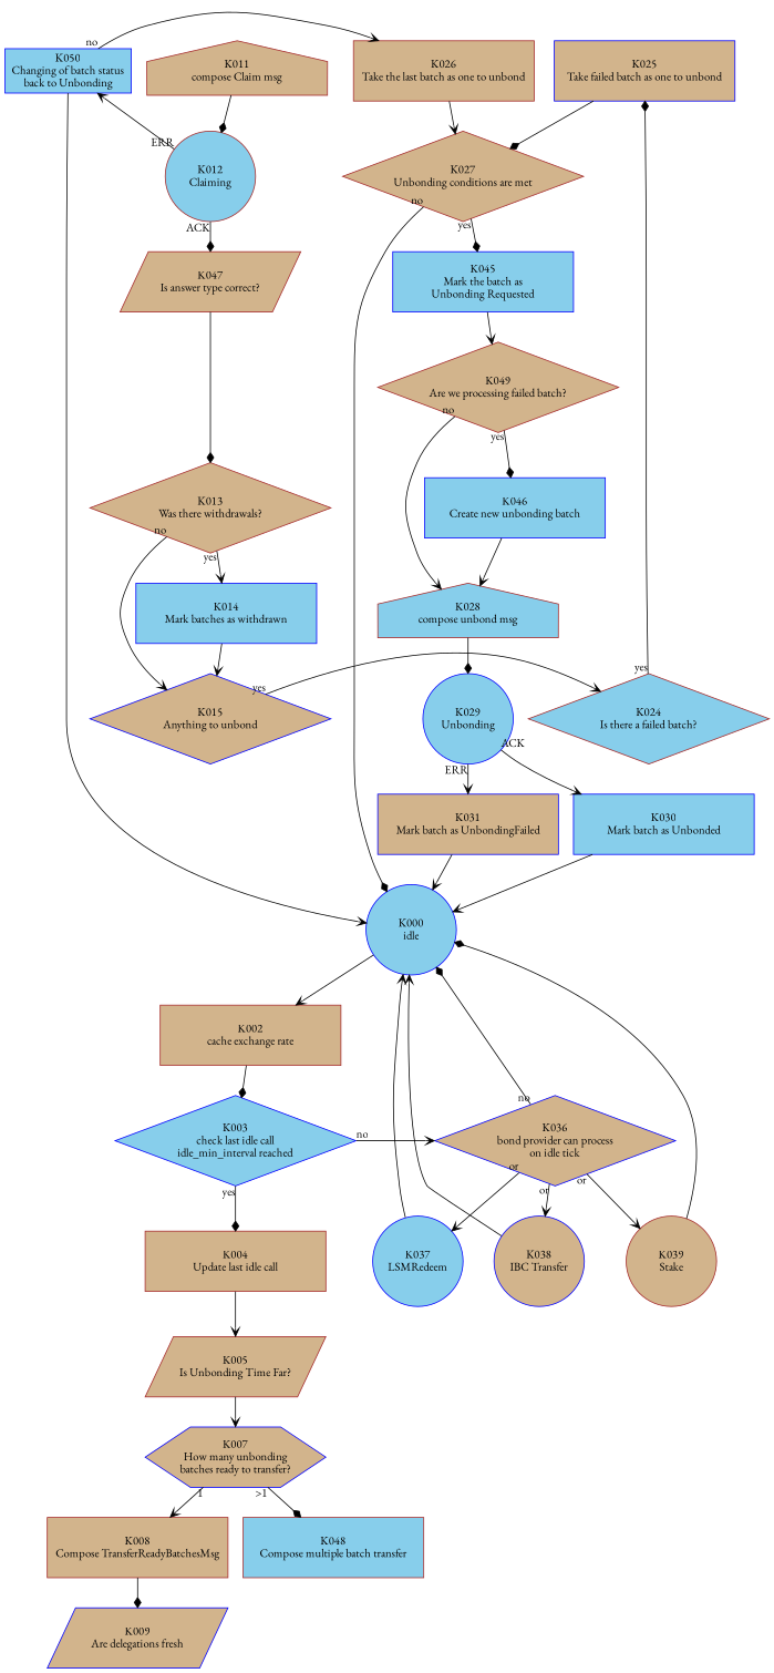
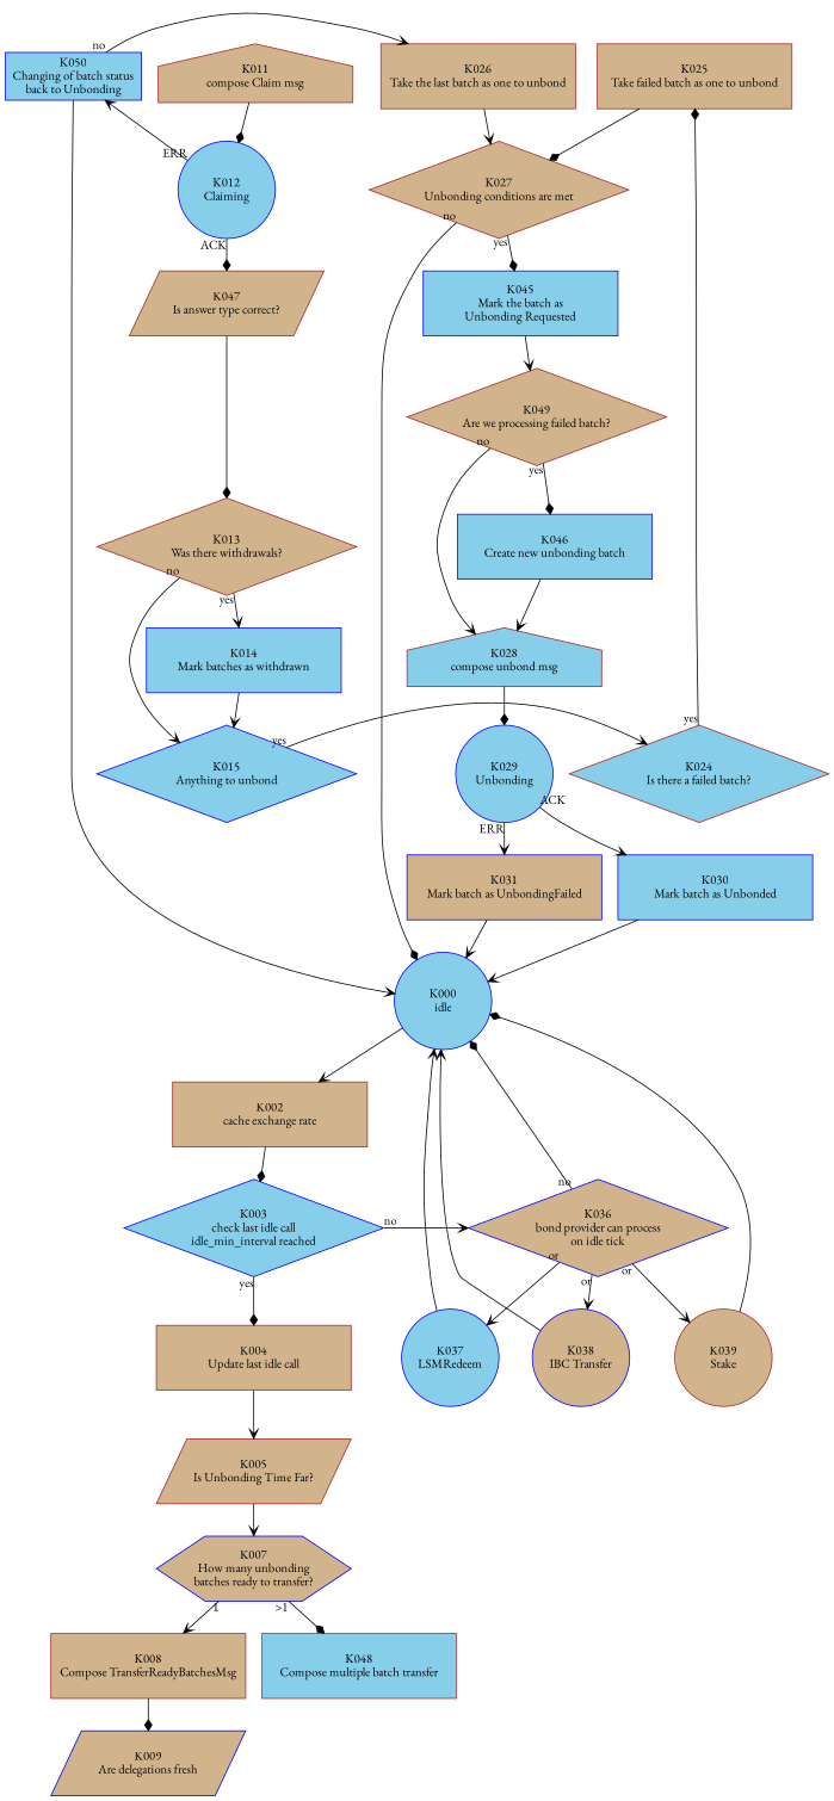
  digraph {
    fontname="EB Garamond"
    rankdir=TB
    node [color=brown fillcolor=tan fixedsize=true fontname="EB Garamond" shape=box style=filled]
    edge [arrowhead=vee fontname="EB Garamond"]
    n1 [color=blue fillcolor=skyblue height=1.5 label="K000\nidle" shape=circle width=1.5]
    n2 [height=1 label="K002\ncache exchange rate" width=3]
    n3 [color=blue fillcolor=skyblue height=1.5 label="K003\ncheck last idle call\nidle_min_interval reached" shape=diamond width=4]
    n4 [color=blue height=1.5 label="K036\nbond provider can process\non idle tick" shape=diamond width=4]
    n5 [height=1 label="K004\nUpdate last idle call" width=3]
    n6 [color=blue fillcolor=skyblue height=1.5 label="K037\nLSMRedeem" shape=circle width=1.5]
    n7 [color=blue height=1.5 label="K038\nIBC Transfer" shape=circle width=1.5]
    n8 [height=1.5 label="K039\nStake" shape=circle width=1.5]
    n9 [height=1 label="K005\nIs Unbonding Time Far?" shape=polygon sides=4 skew=.4 width=3]
    n10 [color=blue height=1 label="K007\nHow many unbonding\nbatches ready to transfer?" shape=hexagon width=3]
    n11 [height=1 label="K008\nCompose TransferReadyBatchesMsg" width=3]
    n12 [fillcolor=skyblue height=1 label="K048\nCompose multiple batch transfer" width=3]
    n13 [color=blue height=1 label="K009\nAre delegations fresh" shape=polygon sides=4 skew=.4 width=3]
-   n14 [color=blue height=1.5 label="K015\nAnything to unbond" shape=diamond width=4]
+   n14 [color=blue fillcolor=skyblue height=1.5 label="K015\nAnything to unbond" shape=diamond width=4]
    n15 [fillcolor=skyblue height=1.5 label="K024\nIs there a failed batch?" shape=diamond width=4]
    n16 [height=1 label="K011\ncompose Claim msg" shape=house width=3]
-   n17 [color=blue height=1 label="K025\nTake failed batch as one to unbond" width=3]
+   n17 [height=1 label="K025\nTake failed batch as one to unbond" width=3]
    n18 [height=1 label="K026\nTake the last batch as one to unbond" width=3]
    n19 [color=blue fillcolor=skyblue label="K050\nChanging of batch status\nback to Unbonding" fixedsize=""]
-   n20 [fillcolor=skyblue height=1.5 label="K012\nClaiming" shape=circle width=1.5]
+   n20 [color=blue fillcolor=skyblue height=1.5 label="K012\nClaiming" shape=circle width=1.5]
    n21 [height=1.5 label="K027\nUnbonding conditions are met" shape=diamond width=4]
    n22 [height=1 label="K047\nIs answer type correct?" shape=polygon sides=4 skew=.4 width=3]
    n23 [color=blue fillcolor=skyblue height=1 label="K045\nMark the batch as\nUnbonding Requested" width=3]
    n24 [color=blue fillcolor=skyblue height=1 label="K014\nMark batches as withdrawn" width=3]
    n25 [fillcolor=skyblue height=1 label="K028\ncompose unbond msg" shape=house width=3]
    n26 [color=blue fillcolor=skyblue height=1.5 label="K029\nUnbonding" shape=circle width=1.5]
    n27 [color=blue fillcolor=skyblue height=1 label="K030\nMark batch as Unbonded" width=3]
    n28 [color=blue height=1 label="K031\nMark batch as UnbondingFailed" width=3]
    n29 [height=1.5 label="K013\nWas there withdrawals?" shape=diamond width=4]
    n30 [height=1.5 label="K049\nAre we processing failed batch?" shape=diamond width=4]
    n31 [color=blue fillcolor=skyblue height=1 label="K046\nCreate new unbonding batch" width=3]
    subgraph sub_1 {
      rank=same
      n1
    }
    subgraph sub_2 {
      rank=same
      n2
    }
    subgraph sub_3 {
      rank=same
      n3
      n4
    }
    subgraph sub_4 {
      rank=same
      n5
      n6
      n7
      n8
    }
    subgraph sub_5 {
      rank=same
      n9
    }
    subgraph sub_6 {
      rank=same
      n10
    }
    subgraph sub_7 {
      rank=same
      n11
      n12
    }
    subgraph sub_8 {
      rank=same
      n13
    }
    subgraph sub_9 {
      rank=same
      n14
      n15
    }
    subgraph sub_10 {
      rank=same
      n16
      n17
      n18
      n19
    }
    subgraph sub_11 {
      rank=same
      n20
      n21
    }
    subgraph sub_12 {
      rank=same
      n22
      n23
    }
    subgraph sub_13 {
      rank=same
      n24
      n25
    }
    subgraph sub_14 {
      rank=same
      n26
    }
    subgraph sub_15 {
      rank=same
      n27
      n28
    }
    n1 -> n2
    n2 -> n3 [arrowhead=diamond]
    n3 -> n4 [taillabel=no]
    n3 -> n5 [arrowhead=diamond taillabel=yes]
    n4 -> n1 [arrowhead=diamond taillabel=no]
    n4 -> n6 [taillabel=or]
    n4 -> n7 [taillabel=or]
    n4 -> n8 [taillabel=or]
    n5 -> n9
    n6 -> n1
    n7 -> n1
    n8 -> n1 [arrowhead=diamond]
    n9 -> n10
    n10 -> n11 [taillabel=1]
    n10 -> n12 [arrowhead=diamond taillabel=">1"]
    n11 -> n13 [arrowhead=diamond]
    n14 -> n15 [taillabel=yes]
    n15 -> n17 [arrowhead=diamond taillabel=yes]
    n16 -> n20 [arrowhead=diamond]
    n17 -> n21 [arrowhead=diamond]
    n18 -> n21
    n19 -> n1
    n19 -> n18 [taillabel=no]
    n20 -> n19 [taillabel=ERR]
    n20 -> n22 [arrowhead=diamond taillabel=ACK]
    n21 -> n1 [arrowhead=diamond taillabel=no]
    n21 -> n23 [arrowhead=diamond taillabel=yes]
    n22 -> n29 [arrowhead=diamond]
    n23 -> n30
    n24 -> n14
    n25 -> n26 [arrowhead=diamond]
    n26 -> n27 [taillabel=ACK]
    n26 -> n28 [taillabel=ERR]
    n27 -> n1
    n28 -> n1
    n29 -> n14 [taillabel=no]
    n29 -> n24 [taillabel=yes]
    n30 -> n25 [taillabel=no]
    n30 -> n31 [arrowhead=diamond taillabel=yes]
    n31 -> n25
  }
